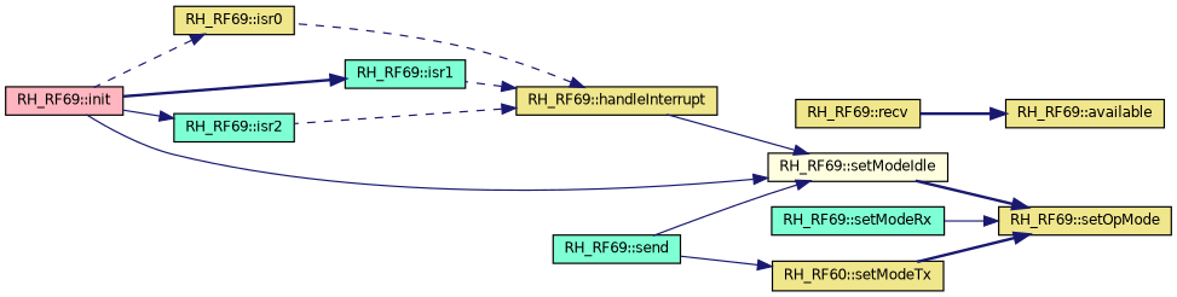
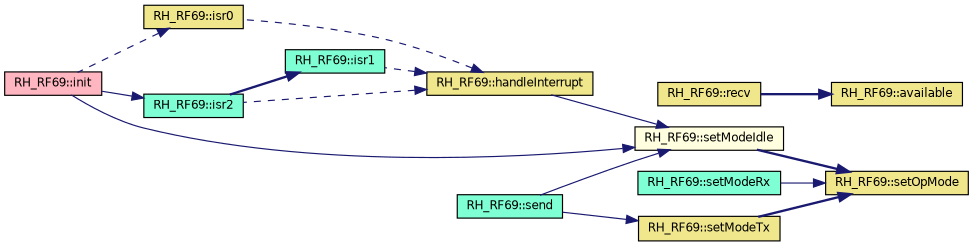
  digraph {
    rankdir=RL
    node [color=black fillcolor=khaki fontname=Helvetica fontsize=10 shape=record style=filled]
    edge [color=midnightblue dir=back fontname=Helvetica fontsize=10 labelfontname=Helvetica labelfontsize=10 style=solid]
    n1 [fontcolor=black height=0.2 label="RH_RF69::setOpMode" width=0.4]
    n2 [fillcolor=lightyellow height=0.2 label="RH_RF69::setModeIdle" width=0.4]
    n3 [fillcolor=aquamarine height=0.2 label="RH_RF69::setModeRx" width=0.4]
-   n4 [height=0.2 label="RH_RF60::setModeTx" width=0.4]
+   n4 [height=0.2 label="RH_RF69::setModeTx" width=0.4]
    n5 [height=0.2 label="RH_RF69::handleInterrupt" width=0.4]
    n6 [fillcolor=lightpink height=0.2 label="RH_RF69::init" width=0.4]
    n7 [fillcolor=aquamarine height=0.2 label="RH_RF69::send" width=0.4]
    n8 [height=0.2 label="RH_RF69::isr0" width=0.4]
    n9 [fillcolor=aquamarine height=0.2 label="RH_RF69::isr1" width=0.4]
    n10 [fillcolor=aquamarine height=0.2 label="RH_RF69::isr2" width=0.4]
    n11 [height=0.2 label="RH_RF69::available" width=0.4]
    n12 [height=0.2 label="RH_RF69::recv" width=0.4]
    n1 -> n2 [style=bold]
    n1 -> n3
    n1 -> n4 [style=bold]
    n2 -> n5
    n2 -> n6
    n2 -> n7
    n4 -> n7
    n5 -> n8 [style=dashed]
    n5 -> n9 [style=dashed]
    n5 -> n10 [style=dashed]
    n8 -> n6 [style=dashed]
-   n9 -> n6 [style=bold]
+   n9 -> n10 [style=bold]
    n10 -> n6
    n11 -> n12 [style=bold]
  }
